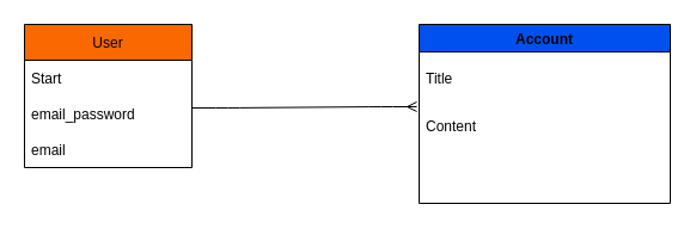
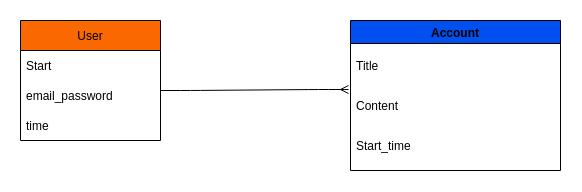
  <mxCell id="0" />
  <mxCell id="1" parent="0" />
  <mxCell id="2" value="User" style="swimlane;fontStyle=0;childLayout=stackLayout;horizontal=1;startSize=30;horizontalStack=0;resizeParent=1;resizeParentMax=0;resizeLast=0;collapsible=1;marginBottom=0;strokeColor=#000000;fillColor=#fa6800;fontColor=#000000;" vertex="1" parent="1"><mxGeometry x="20" y="20" width="140" height="120" as="geometry" /></mxCell>
  <mxCell id="3" value="Start" style="text;strokeColor=none;fillColor=none;align=left;verticalAlign=middle;spacingLeft=4;spacingRight=4;overflow=hidden;points=[[0,0.5],[1,0.5]];portConstraint=eastwest;rotatable=0;fontColor=#000000;" vertex="1" parent="2"><mxGeometry y="30" width="140" height="30" as="geometry" /></mxCell>
  <mxCell id="4" value="email_password" style="text;strokeColor=none;fillColor=none;align=left;verticalAlign=middle;spacingLeft=4;spacingRight=4;overflow=hidden;points=[[0,0.5],[1,0.5]];portConstraint=eastwest;rotatable=0;fontColor=#000000;" vertex="1" parent="2"><mxGeometry y="60" width="140" height="30" as="geometry" /></mxCell>
- <mxCell id="5" value="email" style="text;strokeColor=none;fillColor=none;align=left;verticalAlign=middle;spacingLeft=4;spacingRight=4;overflow=hidden;points=[[0,0.5],[1,0.5]];portConstraint=eastwest;rotatable=0;fontColor=#000000;" vertex="1" parent="2"><mxGeometry y="90" width="140" height="30" as="geometry" /></mxCell>
+ <mxCell id="5" value="time" style="text;strokeColor=none;fillColor=none;align=left;verticalAlign=middle;spacingLeft=4;spacingRight=4;overflow=hidden;points=[[0,0.5],[1,0.5]];portConstraint=eastwest;rotatable=0;fontColor=#000000;" vertex="1" parent="2"><mxGeometry y="90" width="140" height="30" as="geometry" /></mxCell>
  <mxCell id="6" value="" style="edgeStyle=entityRelationEdgeStyle;fontSize=12;html=1;endArrow=ERmany;entryX=-0.014;entryY=0.8;entryDx=0;entryDy=0;entryPerimeter=0;strokeColor=#000000;" edge="1" parent="1"><mxGeometry width="100" height="100" relative="1" as="geometry"><mxPoint x="160" y="90" as="sourcePoint" /><mxPoint x="348.04" y="89" as="targetPoint" /></mxGeometry></mxCell>
  <mxCell id="7" value="Account" style="swimlane;fontColor=#000000;strokeColor=#000000;fillColor=#0050ef;" vertex="1" parent="1"><mxGeometry x="350" y="20" width="210" height="150" as="geometry" /></mxCell>
  <mxCell id="8" value="Title" style="text;strokeColor=none;fillColor=none;align=left;verticalAlign=middle;spacingLeft=4;spacingRight=4;overflow=hidden;points=[[0,0.5],[1,0.5]];portConstraint=eastwest;rotatable=0;fontColor=#000000;" vertex="1" parent="7"><mxGeometry y="30" width="170" height="30" as="geometry" /></mxCell>
  <mxCell id="9" value="Content" style="text;strokeColor=none;fillColor=none;align=left;verticalAlign=middle;spacingLeft=4;spacingRight=4;overflow=hidden;points=[[0,0.5],[1,0.5]];portConstraint=eastwest;rotatable=0;fontColor=#000000;" vertex="1" parent="7"><mxGeometry y="70" width="180" height="30" as="geometry" /></mxCell>
+ <mxCell id="10" value="Start_time" style="text;strokeColor=none;fillColor=none;align=left;verticalAlign=middle;spacingLeft=4;spacingRight=4;overflow=hidden;points=[[0,0.5],[1,0.5]];portConstraint=eastwest;rotatable=0;fontColor=#000000;" vertex="1" parent="7"><mxGeometry y="110" width="180" height="30" as="geometry" /></mxCell>
